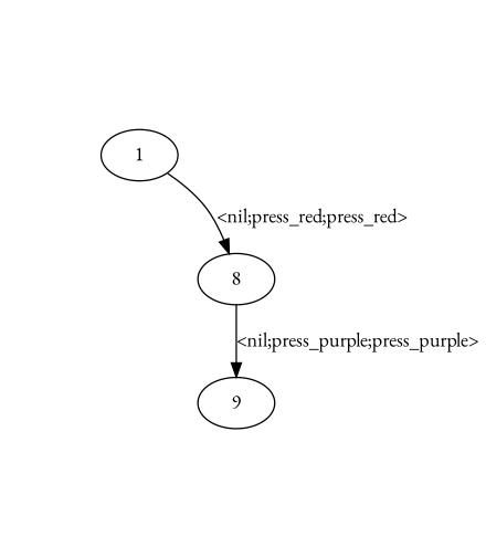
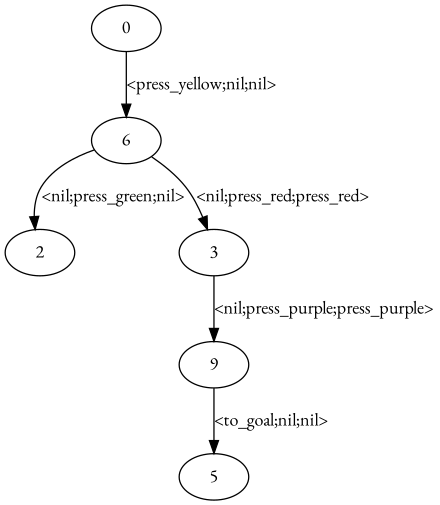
  digraph {
    fontname="EB Garamond"
    node [fontname="EB Garamond" shape=ellipse]
    edge [fontname="EB Garamond"]
-   n2 [label=1]
-   n4 [label=8]
+   n1 [label=0]
+   n2 [label=6]
+   n3 [label=2]
+   n4 [label=3]
    n5 [label=9]
+   n6 [label=5]
+   n1 -> n2 [label="<press_yellow;nil;nil>"]
+   n2 -> n3 [label="<nil;press_green;nil>"]
    n2 -> n4 [label="<nil;press_red;press_red>"]
    n4 -> n5 [label="<nil;press_purple;press_purple>"]
+   n5 -> n6 [label="<to_goal;nil;nil>"]
  }
